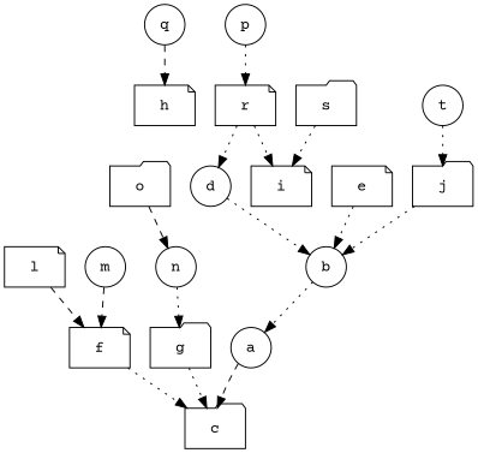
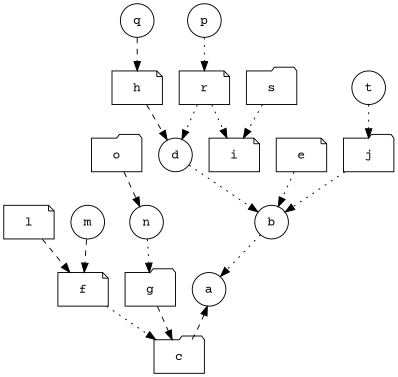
  digraph {
    fontname="Courier Prime"
    node [Weight=3 fontname="Courier Prime" shape=circle]
    edge [Weight=3 fontname="Courier Prime" style=dotted]
    a [Weight=2]
    b
    c [Weight=10 shape=folder]
    d [Weight=4]
    e [Weight=5 shape=note]
    f [Weight=2 shape=note]
    g [Weight=12 shape=folder]
    h [Weight=25 shape=note]
    i [Weight=33 shape=note]
    j [Weight=2 shape=folder]
    l [Weight=1 shape=note]
    m [Weight=1]
    n [Weight=23]
    o [shape=folder]
    p [Weight=4]
    r [Weight=8 shape=note]
    q
    s [shape=folder]
    t
    b -> a [Weight=4]
-   a -> c [style=dashed]
+   c -> a [style=dashed]
    d -> b [Weight=45]
    e -> b [Weight=6]
    f -> c [Weight=9]
-   g -> c [Weight=13]
+   g -> c [Weight=13 style=dashed]
+   h -> d [Weight=7 style=dashed]
    j -> b
    l -> f [Weight=5 style=dashed]
    m -> f [Weight=23 style=dashed]
    n -> g [Weight=5]
    o -> n [style=dashed]
    p -> r [Weight=2]
    r -> d [Weight=8]
    r -> i [Weight=13]
    q -> h [Weight=4 style=dashed]
    s -> i [Weight=7]
    t -> j [Weight=9]
  }
